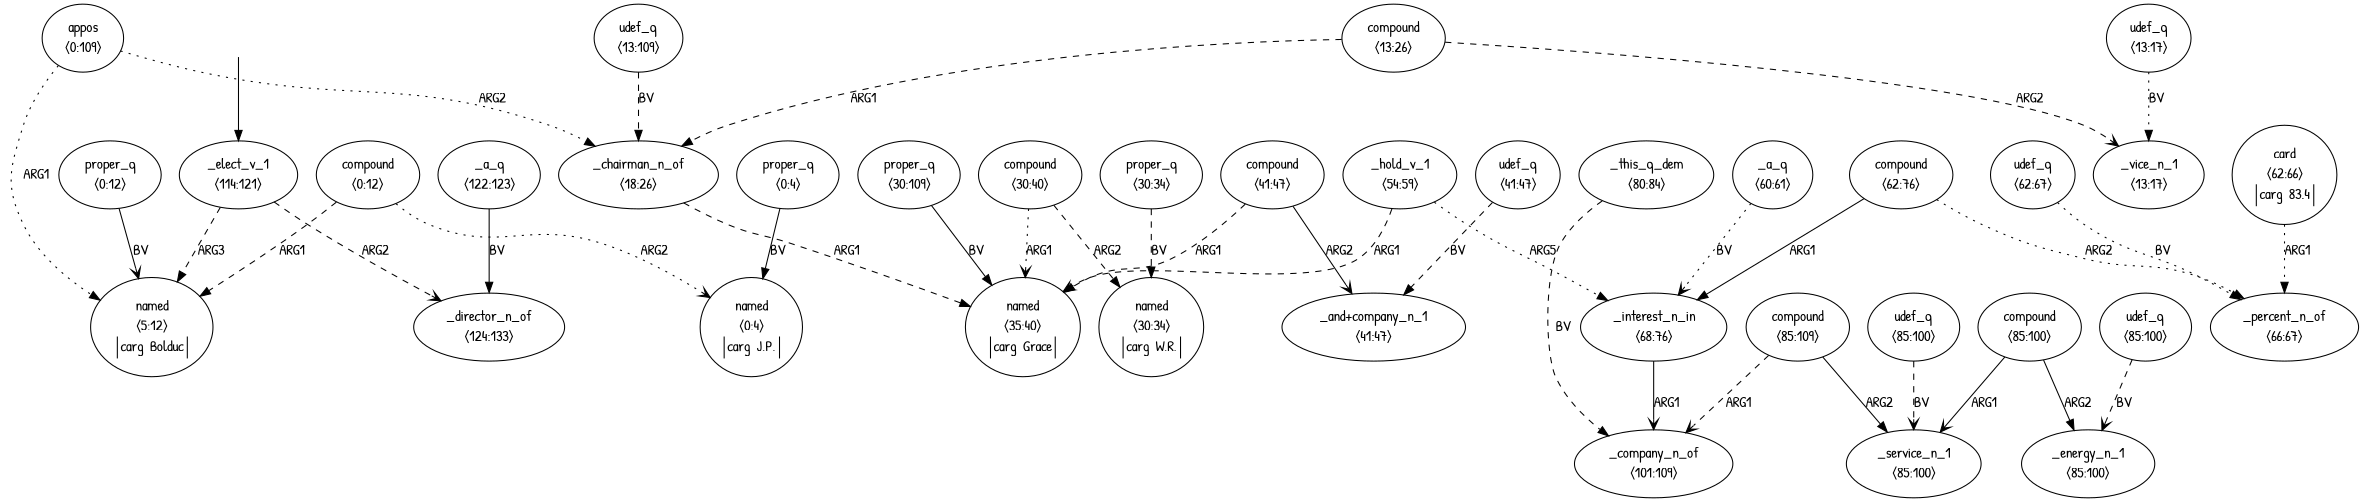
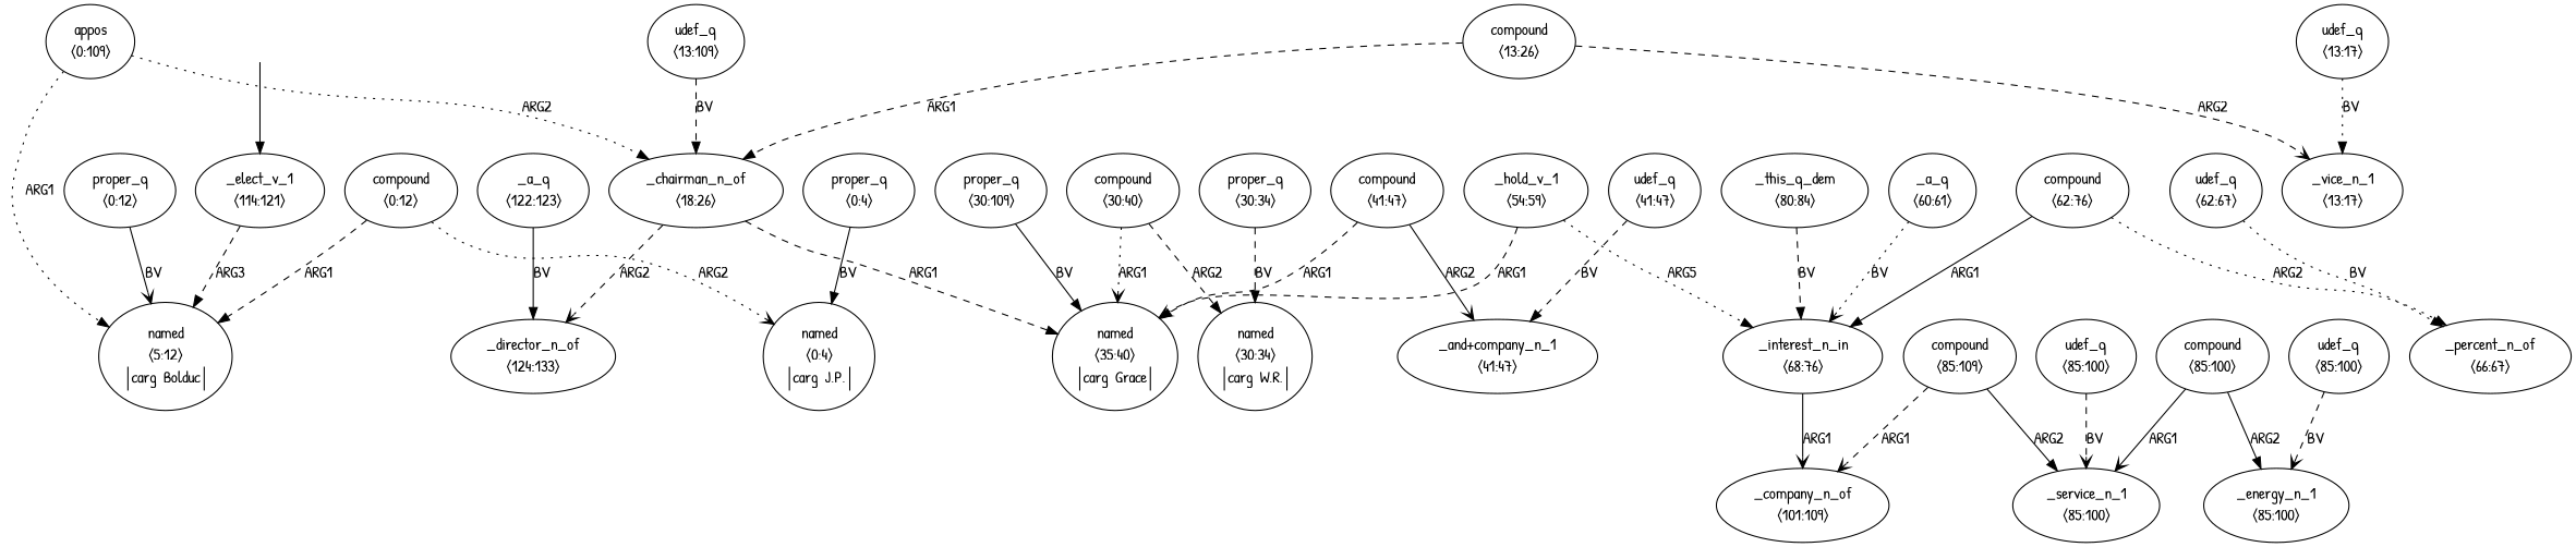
  digraph {
    fontname="Patrick Hand"
    node [fontname="Patrick Hand"]
    edge [arrowhead=normal fontname="Patrick Hand" style=dashed]
    top [style=invis]
    n2 [label=<<table align="center" border="0" cellspacing="0"><tr><td colspan="2">_elect_v_1</td></tr><tr><td colspan="2">〈114:121〉</td></tr></table>>]
    n3 [label=<<table align="center" border="0" cellspacing="0"><tr><td colspan="2">named</td></tr><tr><td colspan="2">〈5:12〉</td></tr><tr><td sides="l" border="1" align="left">carg</td><td sides="r" border="1" align="left">Bolduc</td></tr></table>>]
    n4 [label=<<table align="center" border="0" cellspacing="0"><tr><td colspan="2">_director_n_of</td></tr><tr><td colspan="2">〈124:133〉</td></tr></table>>]
    n5 [label=<<table align="center" border="0" cellspacing="0"><tr><td colspan="2">appos</td></tr><tr><td colspan="2">〈0:109〉</td></tr></table>>]
    n6 [label=<<table align="center" border="0" cellspacing="0"><tr><td colspan="2">_chairman_n_of</td></tr><tr><td colspan="2">〈18:26〉</td></tr></table>>]
    n7 [label=<<table align="center" border="0" cellspacing="0"><tr><td colspan="2">named</td></tr><tr><td colspan="2">〈35:40〉</td></tr><tr><td sides="l" border="1" align="left">carg</td><td sides="r" border="1" align="left">Grace</td></tr></table>>]
    n8 [label=<<table align="center" border="0" cellspacing="0"><tr><td colspan="2">udef_q</td></tr><tr><td colspan="2">〈13:109〉</td></tr></table>>]
    n9 [label=<<table align="center" border="0" cellspacing="0"><tr><td colspan="2">proper_q</td></tr><tr><td colspan="2">〈0:12〉</td></tr></table>>]
    n10 [label=<<table align="center" border="0" cellspacing="0"><tr><td colspan="2">compound</td></tr><tr><td colspan="2">〈0:12〉</td></tr></table>>]
    n11 [label=<<table align="center" border="0" cellspacing="0"><tr><td colspan="2">named</td></tr><tr><td colspan="2">〈0:4〉</td></tr><tr><td sides="l" border="1" align="left">carg</td><td sides="r" border="1" align="left">J.P.</td></tr></table>>]
    n12 [label=<<table align="center" border="0" cellspacing="0"><tr><td colspan="2">proper_q</td></tr><tr><td colspan="2">〈0:4〉</td></tr></table>>]
    n13 [label=<<table align="center" border="0" cellspacing="0"><tr><td colspan="2">compound</td></tr><tr><td colspan="2">〈13:26〉</td></tr></table>>]
    n14 [label=<<table align="center" border="0" cellspacing="0"><tr><td colspan="2">_vice_n_1</td></tr><tr><td colspan="2">〈13:17〉</td></tr></table>>]
    n15 [label=<<table align="center" border="0" cellspacing="0"><tr><td colspan="2">udef_q</td></tr><tr><td colspan="2">〈13:17〉</td></tr></table>>]
    n16 [label=<<table align="center" border="0" cellspacing="0"><tr><td colspan="2">proper_q</td></tr><tr><td colspan="2">〈30:109〉</td></tr></table>>]
    n17 [label=<<table align="center" border="0" cellspacing="0"><tr><td colspan="2">compound</td></tr><tr><td colspan="2">〈30:40〉</td></tr></table>>]
    n18 [label=<<table align="center" border="0" cellspacing="0"><tr><td colspan="2">named</td></tr><tr><td colspan="2">〈30:34〉</td></tr><tr><td sides="l" border="1" align="left">carg</td><td sides="r" border="1" align="left">W.R.</td></tr></table>>]
    n19 [label=<<table align="center" border="0" cellspacing="0"><tr><td colspan="2">proper_q</td></tr><tr><td colspan="2">〈30:34〉</td></tr></table>>]
    n20 [label=<<table align="center" border="0" cellspacing="0"><tr><td colspan="2">_and+company_n_1</td></tr><tr><td colspan="2">〈41:47〉</td></tr></table>>]
    n21 [label=<<table align="center" border="0" cellspacing="0"><tr><td colspan="2">udef_q</td></tr><tr><td colspan="2">〈41:47〉</td></tr></table>>]
    n22 [label=<<table align="center" border="0" cellspacing="0"><tr><td colspan="2">compound</td></tr><tr><td colspan="2">〈41:47〉</td></tr></table>>]
    n23 [label=<<table align="center" border="0" cellspacing="0"><tr><td colspan="2">_hold_v_1</td></tr><tr><td colspan="2">〈54:59〉</td></tr></table>>]
    n24 [label=<<table align="center" border="0" cellspacing="0"><tr><td colspan="2">_interest_n_in</td></tr><tr><td colspan="2">〈68:76〉</td></tr></table>>]
    n25 [label=<<table align="center" border="0" cellspacing="0"><tr><td colspan="2">_company_n_of</td></tr><tr><td colspan="2">〈101:109〉</td></tr></table>>]
    n26 [label=<<table align="center" border="0" cellspacing="0"><tr><td colspan="2">_a_q</td></tr><tr><td colspan="2">〈60:61〉</td></tr></table>>]
    n27 [label=<<table align="center" border="0" cellspacing="0"><tr><td colspan="2">compound</td></tr><tr><td colspan="2">〈62:76〉</td></tr></table>>]
    n28 [label=<<table align="center" border="0" cellspacing="0"><tr><td colspan="2">_percent_n_of</td></tr><tr><td colspan="2">〈66:67〉</td></tr></table>>]
    n29 [label=<<table align="center" border="0" cellspacing="0"><tr><td colspan="2">udef_q</td></tr><tr><td colspan="2">〈62:67〉</td></tr></table>>]
-   n30 [label=<<table align="center" border="0" cellspacing="0"><tr><td colspan="2">card</td></tr><tr><td colspan="2">〈62:66〉</td></tr><tr><td sides="l" border="1" align="left">carg</td><td sides="r" border="1" align="left">83.4</td></tr></table>>]
    n31 [label=<<table align="center" border="0" cellspacing="0"><tr><td colspan="2">_this_q_dem</td></tr><tr><td colspan="2">〈80:84〉</td></tr></table>>]
    n32 [label=<<table align="center" border="0" cellspacing="0"><tr><td colspan="2">compound</td></tr><tr><td colspan="2">〈85:109〉</td></tr></table>>]
    n33 [label=<<table align="center" border="0" cellspacing="0"><tr><td colspan="2">_service_n_1</td></tr><tr><td colspan="2">〈85:100〉</td></tr></table>>]
    n34 [label=<<table align="center" border="0" cellspacing="0"><tr><td colspan="2">udef_q</td></tr><tr><td colspan="2">〈85:100〉</td></tr></table>>]
    n35 [label=<<table align="center" border="0" cellspacing="0"><tr><td colspan="2">compound</td></tr><tr><td colspan="2">〈85:100〉</td></tr></table>>]
    n36 [label=<<table align="center" border="0" cellspacing="0"><tr><td colspan="2">_energy_n_1</td></tr><tr><td colspan="2">〈85:100〉</td></tr></table>>]
    n37 [label=<<table align="center" border="0" cellspacing="0"><tr><td colspan="2">udef_q</td></tr><tr><td colspan="2">〈85:100〉</td></tr></table>>]
    n38 [label=<<table align="center" border="0" cellspacing="0"><tr><td colspan="2">_a_q</td></tr><tr><td colspan="2">〈122:123〉</td></tr></table>>]
    top -> n2 [style=solid]
    n2 -> n3 [label=ARG3]
-   n2 -> n4 [arrowhead=vee label=ARG2]
+   n6 -> n4 [arrowhead=vee label=ARG2]
    n5 -> n3 [label=ARG1 style=dotted]
    n5 -> n6 [label=ARG2 style=dotted]
    n6 -> n7 [label=ARG1]
    n8 -> n6 [label=BV]
    n9 -> n3 [arrowhead=vee label=BV style=solid]
    n10 -> n3 [label=ARG1]
    n10 -> n11 [arrowhead=vee label=ARG2 style=dotted]
    n12 -> n11 [label=BV style=solid]
    n13 -> n6 [label=ARG1]
    n13 -> n14 [arrowhead=vee label=ARG2]
    n15 -> n14 [label=BV style=dotted]
    n16 -> n7 [label=BV style=solid]
    n17 -> n7 [arrowhead=vee label=ARG1 style=dotted]
    n17 -> n18 [label=ARG2]
    n19 -> n18 [label=BV]
    n21 -> n20 [label=BV]
    n22 -> n7 [label=ARG1]
    n22 -> n20 [arrowhead=vee label=ARG2 style=solid]
    n23 -> n7 [arrowhead=vee label=ARG1]
    n23 -> n24 [label=ARG5 style=dotted]
    n24 -> n25 [arrowhead=vee label=ARG1 style=solid]
    n26 -> n24 [arrowhead=vee label=BV style=dotted]
    n27 -> n24 [label=ARG1 style=solid]
    n27 -> n28 [label=ARG2 style=dotted]
    n29 -> n28 [label=BV style=dotted]
-   n30 -> n28 [label=ARG1 style=dotted]
-   n31 -> n25 [label=BV]
+   n31 -> n24 [label=BV]
    n32 -> n25 [arrowhead=vee label=ARG1]
    n32 -> n33 [label=ARG2 style=solid]
    n34 -> n33 [arrowhead=vee label=BV]
    n35 -> n33 [arrowhead=vee label=ARG1 style=solid]
    n35 -> n36 [label=ARG2 style=solid]
    n37 -> n36 [arrowhead=vee label=BV]
    n38 -> n4 [label=BV style=solid]
  }
